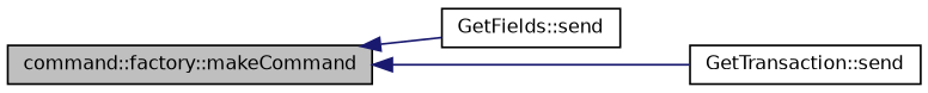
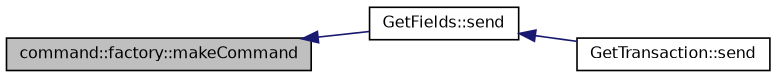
  digraph {
    rankdir=LR
    node [color=black fillcolor=white fontname=Helvetica fontsize=10 shape=record style=filled]
    edge [color=midnightblue dir=back fontname=Helvetica fontsize=10 labelfontname=Helvetica labelfontsize=10 style=solid]
    n1 [fillcolor=grey75 fontcolor=black height=0.2 label="command::factory::makeCommand" width=0.4]
    n2 [height=0.2 label="GetFields::send" width=0.4]
    n3 [height=0.2 label="GetTransaction::send" width=0.4]
    n1 -> n2
-   n1 -> n3
+   n2 -> n3
  }
